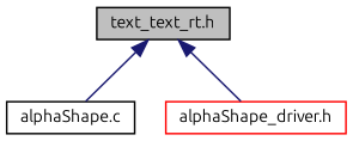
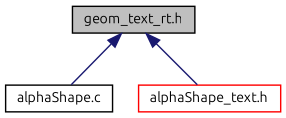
  digraph {
    fontname=Ubuntu
    node [color=black fillcolor=white fontname=Ubuntu fontsize=10 shape=record style=filled]
    edge [color=midnightblue dir=back fontname=Ubuntu fontsize=10 labelfontname=Helvetica labelfontsize=10 style=solid]
-   n1 [fillcolor=grey75 fontcolor=black height=0.2 label="text_text_rt.h" width=0.4]
+   n1 [fillcolor=grey75 fontcolor=black height=0.2 label="geom_text_rt.h" width=0.4]
    n2 [height=0.2 label="alphaShape.c" width=0.4]
-   n3 [color=red height=0.2 label="alphaShape_driver.h" width=0.4]
+   n3 [color=red height=0.2 label="alphaShape_text.h" width=0.4]
    n1 -> n2
    n1 -> n3
  }
